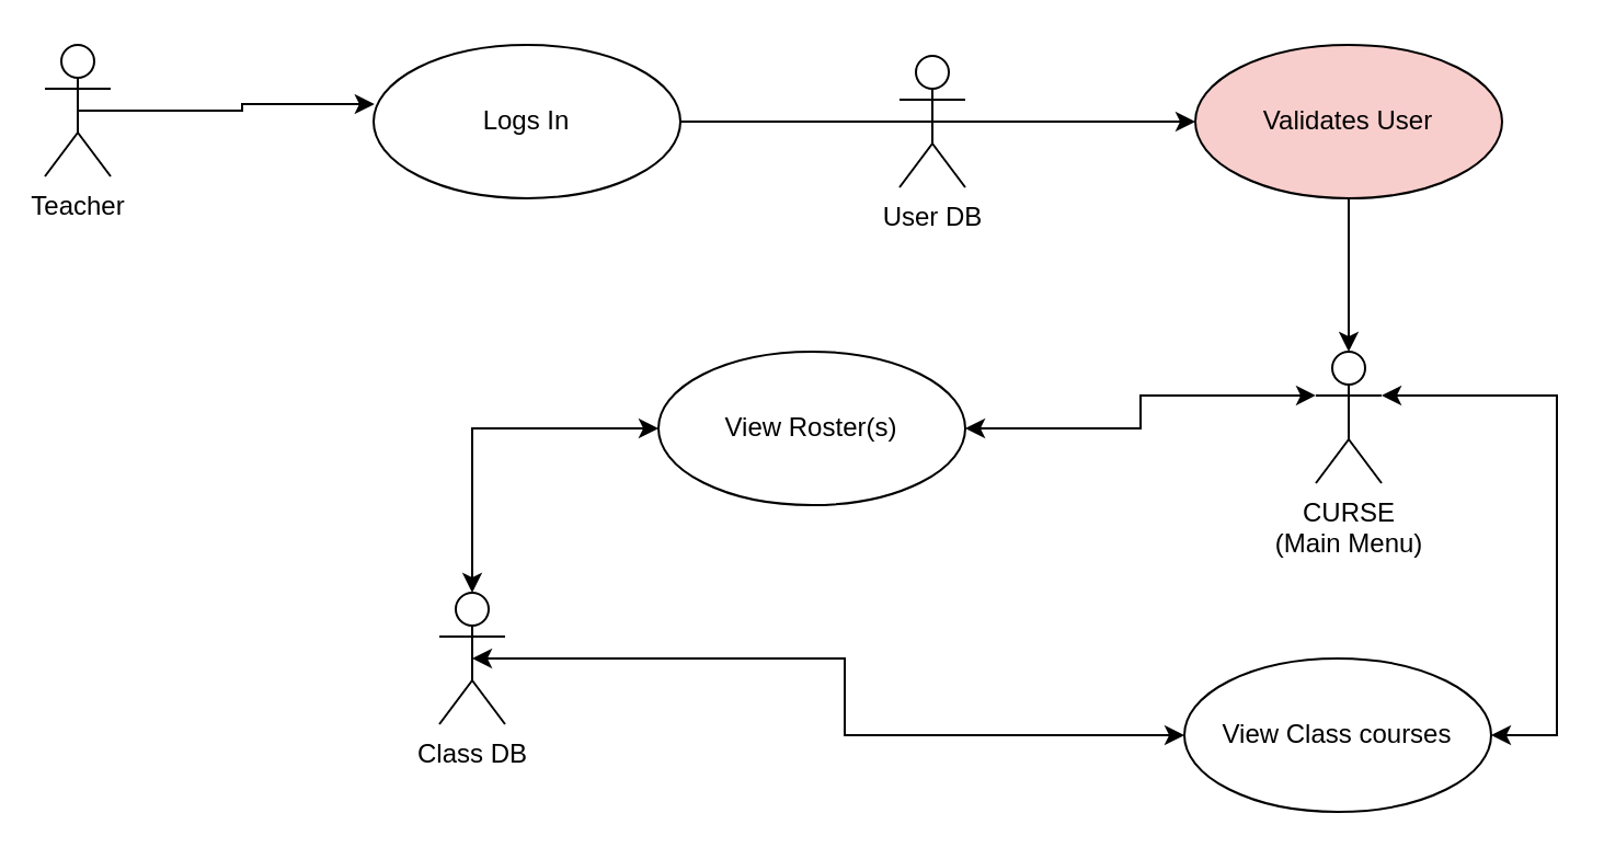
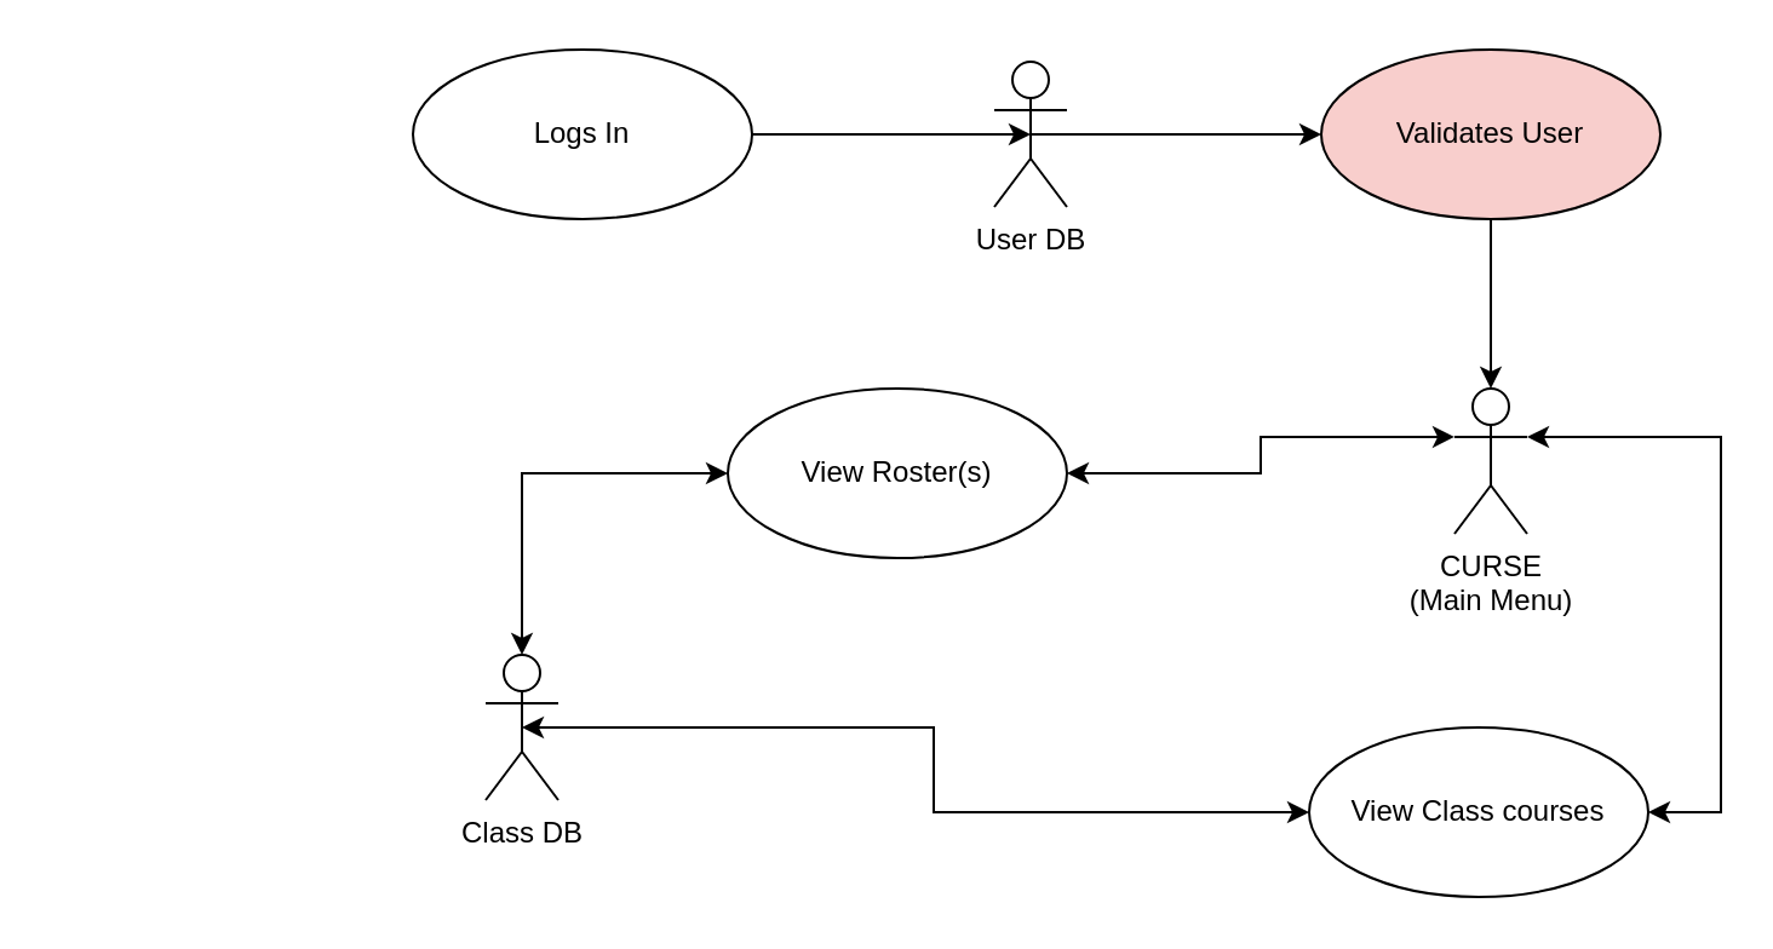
  <mxCell id="0" />
  <mxCell id="1" parent="0" />
- <mxCell id="2" style="edgeStyle=orthogonalEdgeStyle;rounded=0;orthogonalLoop=1;jettySize=auto;html=1;exitX=0.5;exitY=0.5;exitDx=0;exitDy=0;exitPerimeter=0;entryX=0.003;entryY=0.386;entryDx=0;entryDy=0;entryPerimeter=0;" edge="1" parent="1" source="3" target="5"><mxGeometry relative="1" as="geometry" /></mxCell>
- <mxCell id="3" value="Teacher&lt;br&gt;" style="shape=umlActor;verticalLabelPosition=bottom;labelBackgroundColor=#ffffff;verticalAlign=top;html=1;outlineConnect=0;" vertex="1" parent="1"><mxGeometry x="20" y="20" width="30" height="60" as="geometry" /></mxCell>
- <mxCell id="4" style="edgeStyle=orthogonalEdgeStyle;rounded=0;orthogonalLoop=1;jettySize=auto;html=1;exitX=1;exitY=0.5;exitDx=0;exitDy=0;entryX=0.5;entryY=0.5;entryDx=0;entryDy=0;entryPerimeter=0;endArrow=none;" edge="1" parent="1" source="5" target="7"><mxGeometry relative="1" as="geometry" /></mxCell>
+ <mxCell id="4" style="edgeStyle=orthogonalEdgeStyle;rounded=0;orthogonalLoop=1;jettySize=auto;html=1;exitX=1;exitY=0.5;exitDx=0;exitDy=0;entryX=0.5;entryY=0.5;entryDx=0;entryDy=0;entryPerimeter=0;" edge="1" parent="1" source="5" target="7"><mxGeometry relative="1" as="geometry" /></mxCell>
  <mxCell id="5" value="Logs In" style="ellipse;whiteSpace=wrap;html=1;" vertex="1" parent="1"><mxGeometry x="170" y="20" width="140" height="70" as="geometry" /></mxCell>
  <mxCell id="6" style="edgeStyle=orthogonalEdgeStyle;rounded=0;orthogonalLoop=1;jettySize=auto;html=1;exitX=0.5;exitY=0.5;exitDx=0;exitDy=0;exitPerimeter=0;entryX=0;entryY=0.5;entryDx=0;entryDy=0;" edge="1" parent="1" source="7" target="9"><mxGeometry relative="1" as="geometry" /></mxCell>
  <mxCell id="7" value="User DB&lt;br&gt;" style="shape=umlActor;verticalLabelPosition=bottom;labelBackgroundColor=#ffffff;verticalAlign=top;html=1;" vertex="1" parent="1"><mxGeometry x="410" y="25" width="30" height="60" as="geometry" /></mxCell>
  <mxCell id="8" style="edgeStyle=orthogonalEdgeStyle;rounded=0;orthogonalLoop=1;jettySize=auto;html=1;exitX=0.5;exitY=1;exitDx=0;exitDy=0;entryX=0.5;entryY=0;entryDx=0;entryDy=0;entryPerimeter=0;" edge="1" parent="1" source="9" target="12"><mxGeometry relative="1" as="geometry" /></mxCell>
  <mxCell id="9" value="Validates User" style="ellipse;whiteSpace=wrap;html=1;fillColor=#f8cecc;" vertex="1" parent="1"><mxGeometry x="545" y="20" width="140" height="70" as="geometry" /></mxCell>
  <mxCell id="10" style="edgeStyle=orthogonalEdgeStyle;rounded=0;orthogonalLoop=1;jettySize=auto;html=1;exitX=0;exitY=0.333;exitDx=0;exitDy=0;exitPerimeter=0;entryX=1;entryY=0.5;entryDx=0;entryDy=0;startArrow=classic;startFill=1;" edge="1" parent="1" source="12" target="14"><mxGeometry relative="1" as="geometry" /></mxCell>
  <mxCell id="11" style="edgeStyle=orthogonalEdgeStyle;rounded=0;orthogonalLoop=1;jettySize=auto;html=1;exitX=1;exitY=0.333;exitDx=0;exitDy=0;exitPerimeter=0;entryX=1;entryY=0.5;entryDx=0;entryDy=0;startArrow=classic;startFill=1;" edge="1" parent="1" source="12" target="16"><mxGeometry relative="1" as="geometry"><Array as="points"><mxPoint x="710" y="180" /><mxPoint x="710" y="335" /></Array></mxGeometry></mxCell>
  <mxCell id="12" value="CURSE&lt;br&gt;(Main Menu)&lt;br&gt;" style="shape=umlActor;verticalLabelPosition=bottom;labelBackgroundColor=#ffffff;verticalAlign=top;html=1;" vertex="1" parent="1"><mxGeometry x="600" y="160" width="30" height="60" as="geometry" /></mxCell>
  <mxCell id="13" style="edgeStyle=orthogonalEdgeStyle;rounded=0;orthogonalLoop=1;jettySize=auto;html=1;exitX=0;exitY=0.5;exitDx=0;exitDy=0;entryX=0.5;entryY=0;entryDx=0;entryDy=0;entryPerimeter=0;startArrow=classic;startFill=1;" edge="1" parent="1" source="14" target="17"><mxGeometry relative="1" as="geometry"><mxPoint x="95" y="220" as="targetPoint" /></mxGeometry></mxCell>
  <mxCell id="14" value="View Roster(s)" style="ellipse;whiteSpace=wrap;html=1;" vertex="1" parent="1"><mxGeometry x="300" y="160" width="140" height="70" as="geometry" /></mxCell>
  <mxCell id="15" style="edgeStyle=orthogonalEdgeStyle;rounded=0;orthogonalLoop=1;jettySize=auto;html=1;exitX=0;exitY=0.5;exitDx=0;exitDy=0;entryX=0.5;entryY=0.5;entryDx=0;entryDy=0;entryPerimeter=0;startArrow=classic;startFill=1;" edge="1" parent="1" source="16" target="17"><mxGeometry relative="1" as="geometry" /></mxCell>
  <mxCell id="16" value="View Class courses" style="ellipse;whiteSpace=wrap;html=1;" vertex="1" parent="1"><mxGeometry x="540" y="300" width="140" height="70" as="geometry" /></mxCell>
  <mxCell id="17" value="Class DB" style="shape=umlActor;verticalLabelPosition=bottom;labelBackgroundColor=#ffffff;verticalAlign=top;html=1;" vertex="1" parent="1"><mxGeometry x="200" y="270" width="30" height="60" as="geometry" /></mxCell>
